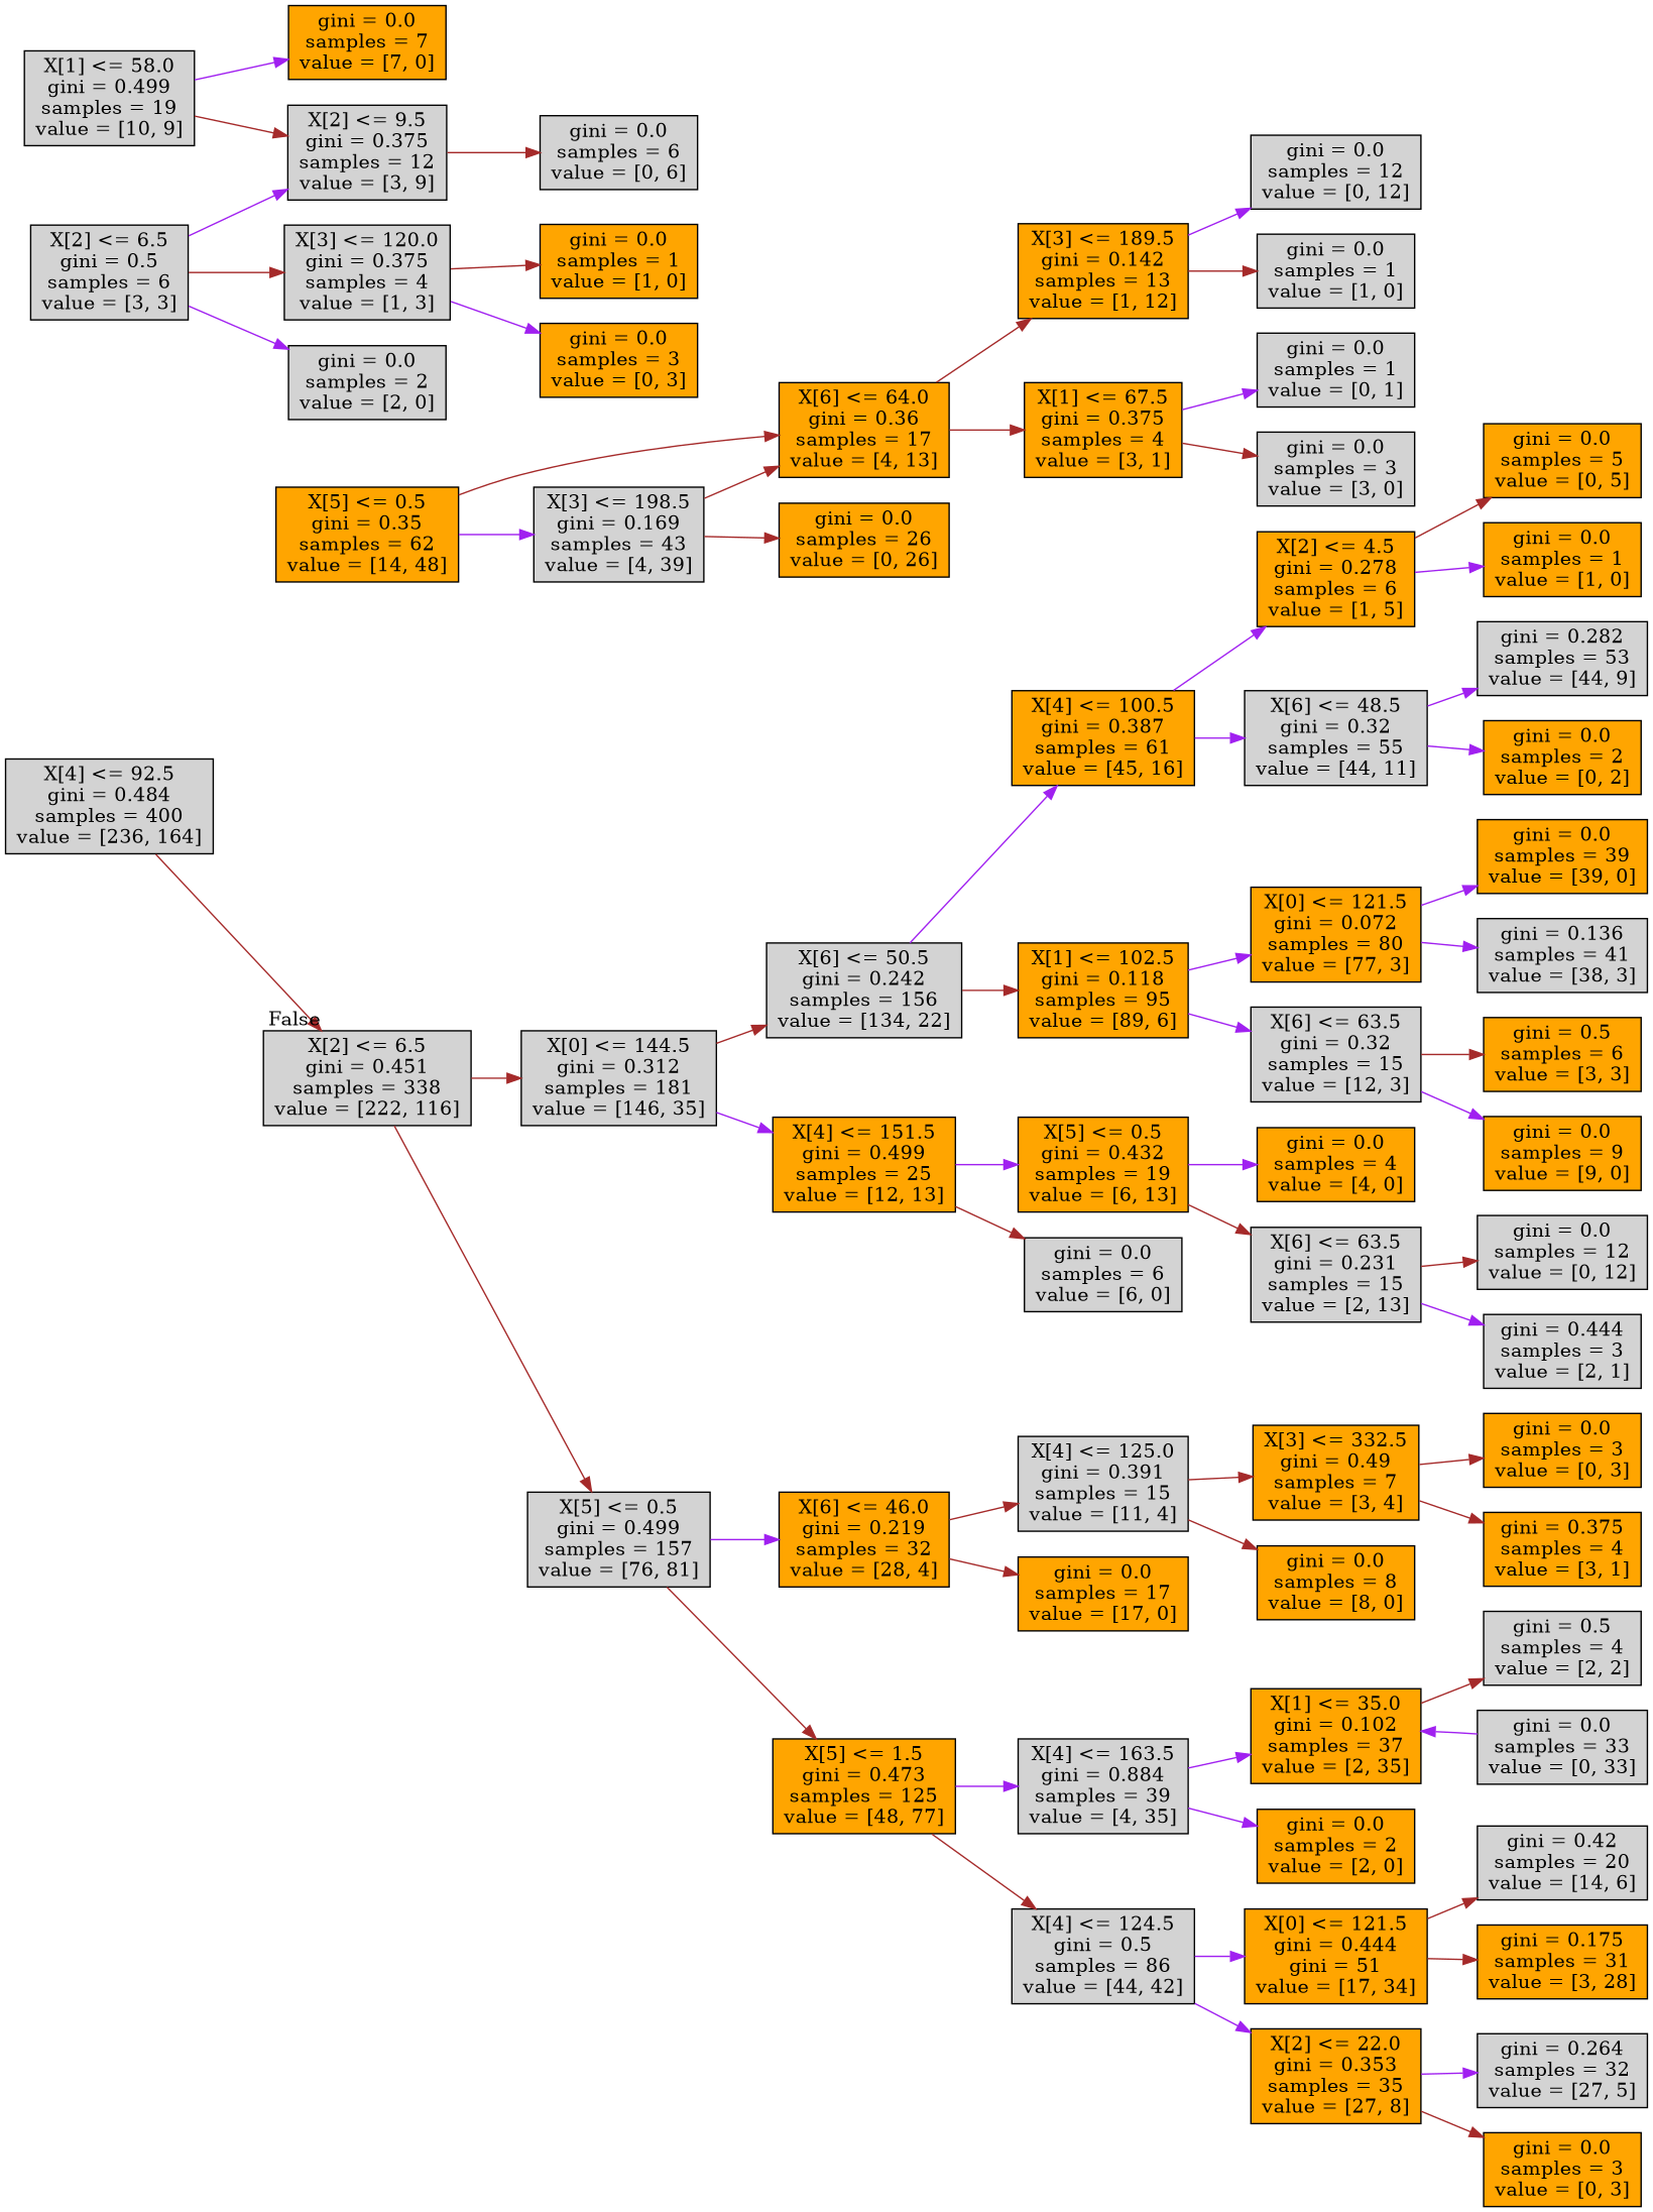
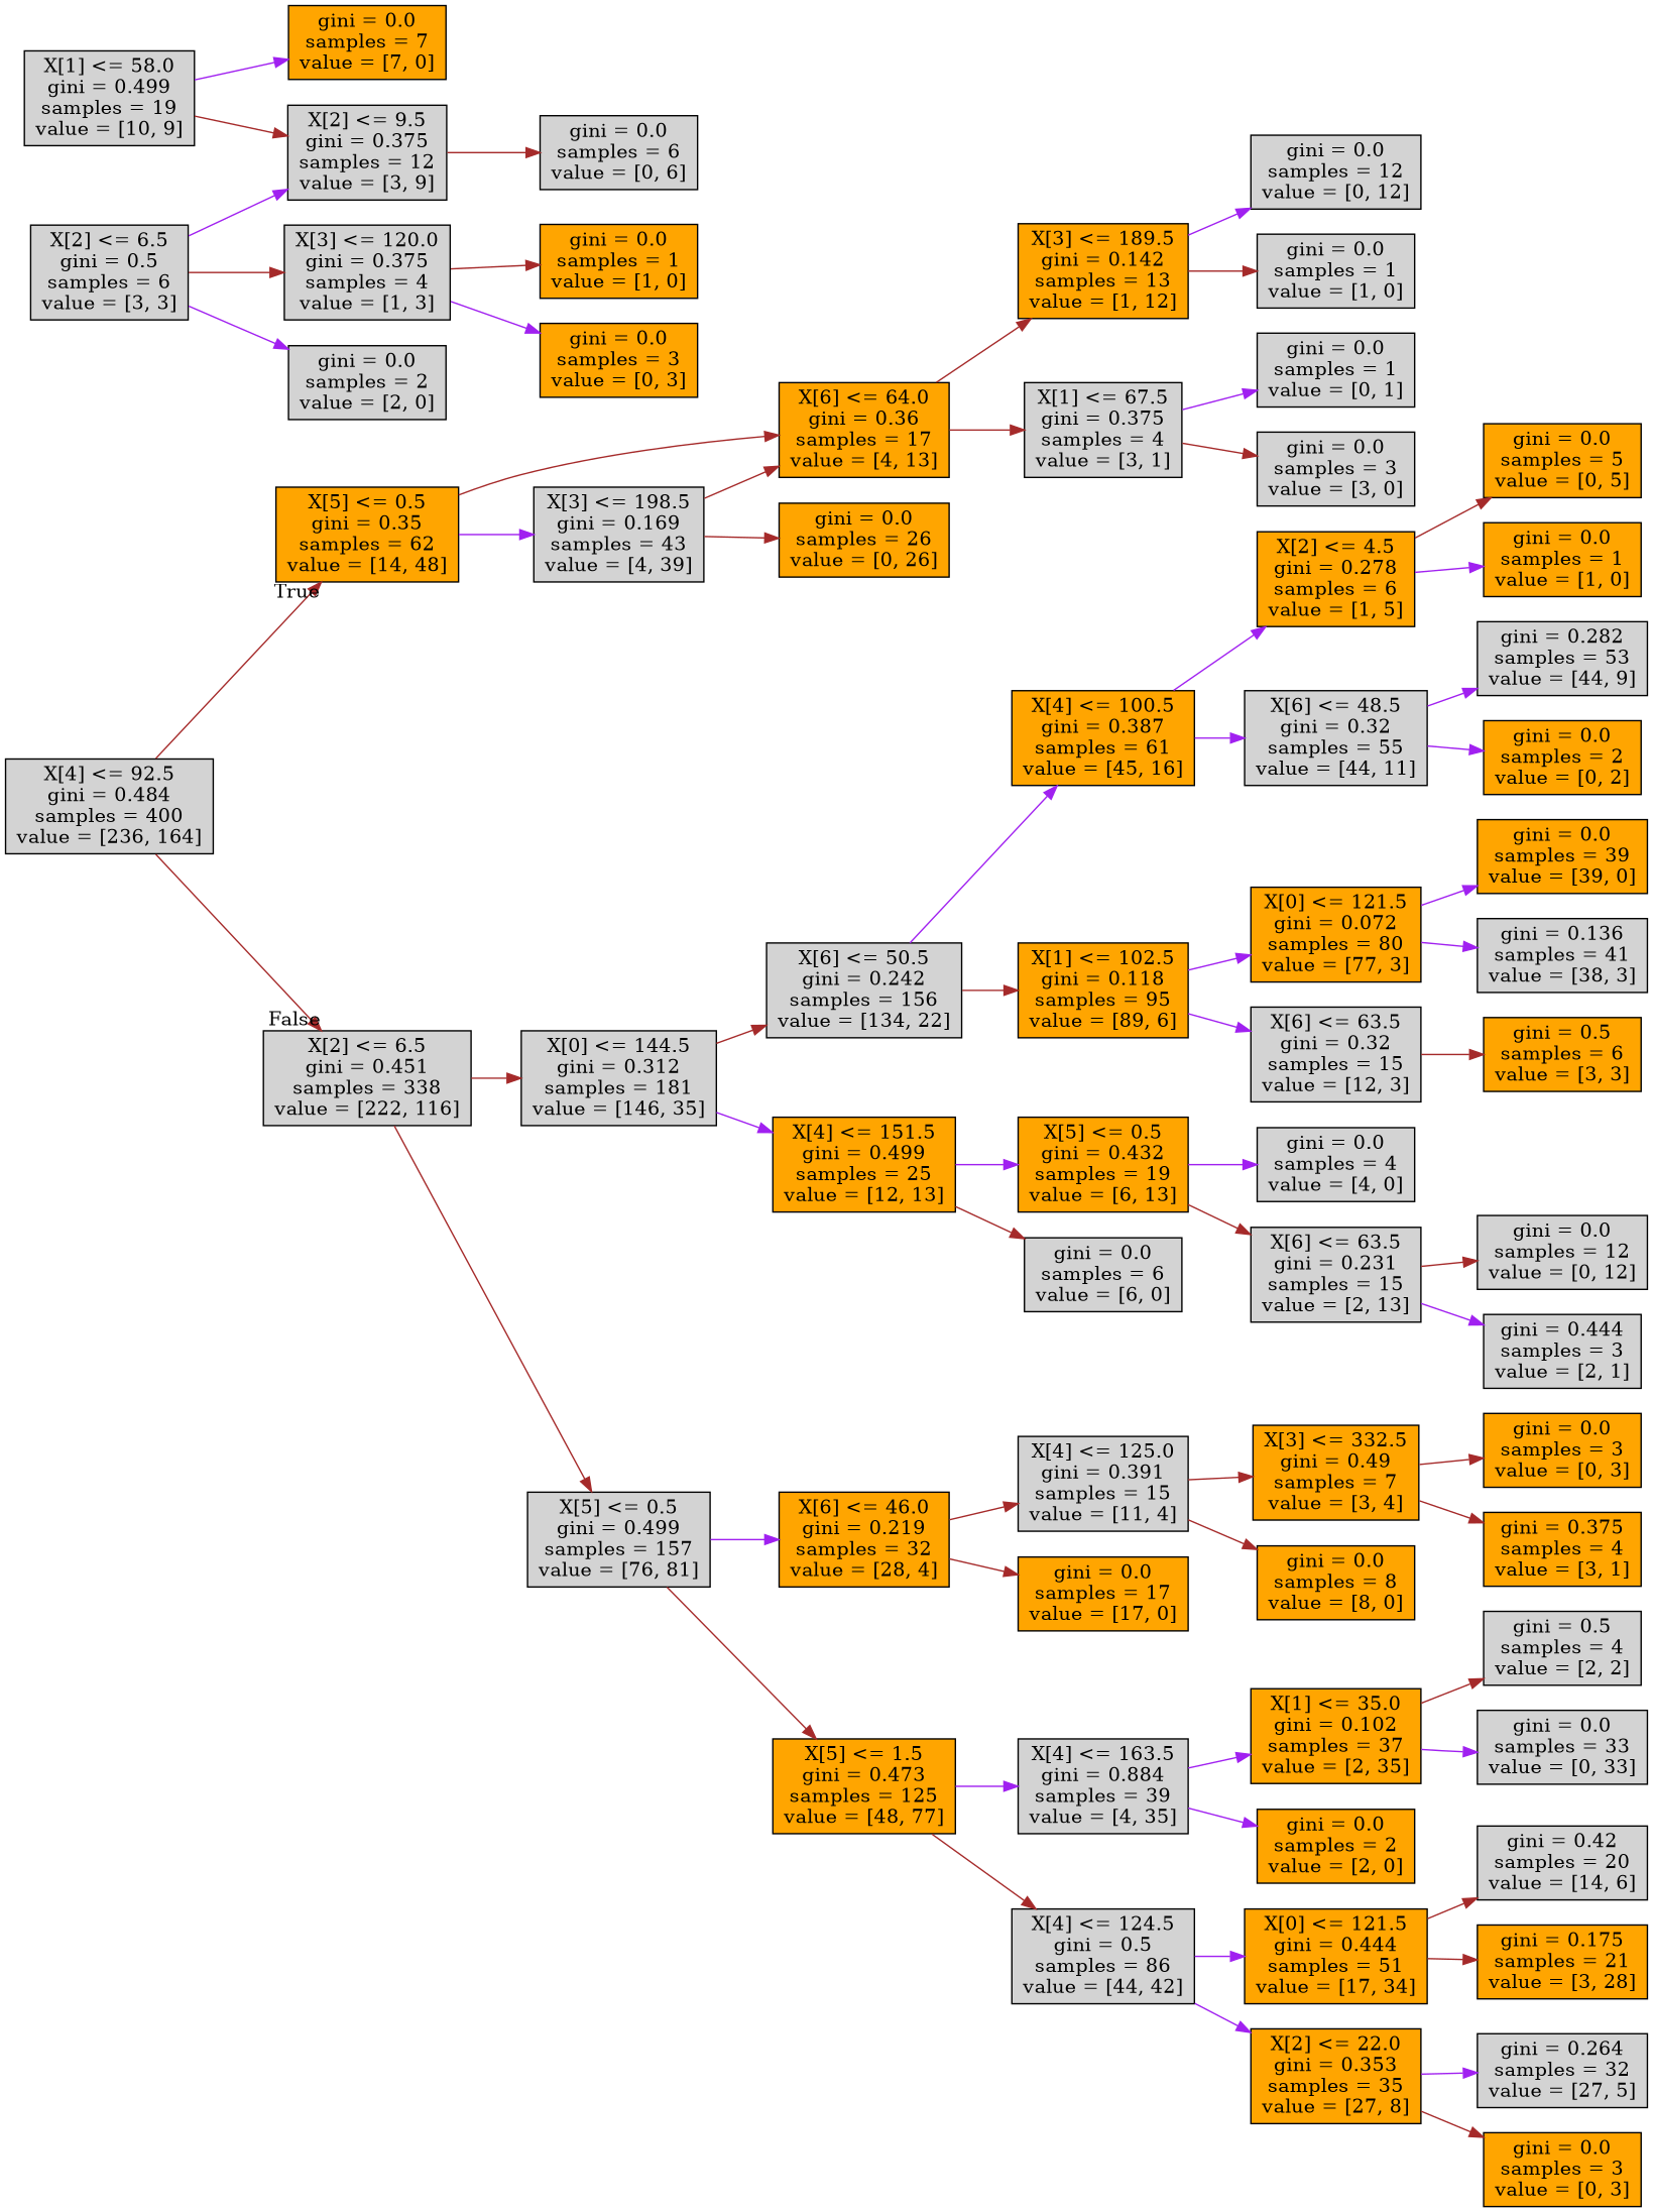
  digraph {
    rankdir=LR
    node [fillcolor=orange shape=box style=filled]
    edge [color=brown]
    n1 [fillcolor=lightgrey label="X[4] <= 92.5\ngini = 0.484\nsamples = 400\nvalue = [236, 164]"]
    n2 [label="X[5] <= 0.5\ngini = 0.35\nsamples = 62\nvalue = [14, 48]"]
    n3 [fillcolor=lightgrey label="X[2] <= 6.5\ngini = 0.451\nsamples = 338\nvalue = [222, 116]"]
    n4 [fillcolor=lightgrey label="X[3] <= 198.5\ngini = 0.169\nsamples = 43\nvalue = [4, 39]"]
    n5 [label="X[6] <= 64.0\ngini = 0.36\nsamples = 17\nvalue = [4, 13]"]
    n6 [fillcolor=lightgrey label="X[0] <= 144.5\ngini = 0.312\nsamples = 181\nvalue = [146, 35]"]
    n7 [fillcolor=lightgrey label="X[5] <= 0.5\ngini = 0.499\nsamples = 157\nvalue = [76, 81]"]
    n8 [fillcolor=lightgrey label="X[1] <= 58.0\ngini = 0.499\nsamples = 19\nvalue = [10, 9]"]
    n9 [label="gini = 0.0\nsamples = 7\nvalue = [7, 0]"]
    n10 [fillcolor=lightgrey label="X[2] <= 9.5\ngini = 0.375\nsamples = 12\nvalue = [3, 9]"]
    n11 [label="gini = 0.0\nsamples = 26\nvalue = [0, 26]"]
    n12 [fillcolor=lightgrey label="gini = 0.0\nsamples = 6\nvalue = [0, 6]"]
    n13 [fillcolor=lightgrey label="X[2] <= 6.5\ngini = 0.5\nsamples = 6\nvalue = [3, 3]"]
    n14 [fillcolor=lightgrey label="X[3] <= 120.0\ngini = 0.375\nsamples = 4\nvalue = [1, 3]"]
    n15 [fillcolor=lightgrey label="gini = 0.0\nsamples = 2\nvalue = [2, 0]"]
    n16 [label="gini = 0.0\nsamples = 1\nvalue = [1, 0]"]
    n17 [label="gini = 0.0\nsamples = 3\nvalue = [0, 3]"]
    n18 [label="X[3] <= 189.5\ngini = 0.142\nsamples = 13\nvalue = [1, 12]"]
-   n19 [label="X[1] <= 67.5\ngini = 0.375\nsamples = 4\nvalue = [3, 1]"]
+   n19 [fillcolor=lightgrey label="X[1] <= 67.5\ngini = 0.375\nsamples = 4\nvalue = [3, 1]"]
    n20 [fillcolor=lightgrey label="gini = 0.0\nsamples = 12\nvalue = [0, 12]"]
    n21 [fillcolor=lightgrey label="gini = 0.0\nsamples = 1\nvalue = [1, 0]"]
    n22 [fillcolor=lightgrey label="gini = 0.0\nsamples = 1\nvalue = [0, 1]"]
    n23 [fillcolor=lightgrey label="gini = 0.0\nsamples = 3\nvalue = [3, 0]"]
    n24 [fillcolor=lightgrey label="X[6] <= 50.5\ngini = 0.242\nsamples = 156\nvalue = [134, 22]"]
    n25 [label="X[4] <= 151.5\ngini = 0.499\nsamples = 25\nvalue = [12, 13]"]
    n26 [label="X[6] <= 46.0\ngini = 0.219\nsamples = 32\nvalue = [28, 4]"]
    n27 [label="X[5] <= 1.5\ngini = 0.473\nsamples = 125\nvalue = [48, 77]"]
    n28 [label="X[4] <= 100.5\ngini = 0.387\nsamples = 61\nvalue = [45, 16]"]
    n29 [label="X[1] <= 102.5\ngini = 0.118\nsamples = 95\nvalue = [89, 6]"]
    n30 [label="X[5] <= 0.5\ngini = 0.432\nsamples = 19\nvalue = [6, 13]"]
    n31 [fillcolor=lightgrey label="gini = 0.0\nsamples = 6\nvalue = [6, 0]"]
    n32 [label="X[2] <= 4.5\ngini = 0.278\nsamples = 6\nvalue = [1, 5]"]
    n33 [fillcolor=lightgrey label="X[6] <= 48.5\ngini = 0.32\nsamples = 55\nvalue = [44, 11]"]
    n34 [label="X[0] <= 121.5\ngini = 0.072\nsamples = 80\nvalue = [77, 3]"]
    n35 [fillcolor=lightgrey label="X[6] <= 63.5\ngini = 0.32\nsamples = 15\nvalue = [12, 3]"]
    n36 [label="gini = 0.0\nsamples = 5\nvalue = [0, 5]"]
    n37 [label="gini = 0.0\nsamples = 1\nvalue = [1, 0]"]
    n38 [fillcolor=lightgrey label="gini = 0.282\nsamples = 53\nvalue = [44, 9]"]
    n39 [label="gini = 0.0\nsamples = 2\nvalue = [0, 2]"]
    n40 [label="gini = 0.0\nsamples = 39\nvalue = [39, 0]"]
    n41 [fillcolor=lightgrey label="gini = 0.136\nsamples = 41\nvalue = [38, 3]"]
    n42 [label="gini = 0.5\nsamples = 6\nvalue = [3, 3]"]
-   n43 [label="gini = 0.0\nsamples = 9\nvalue = [9, 0]"]
-   n44 [label="gini = 0.0\nsamples = 4\nvalue = [4, 0]"]
+   n44 [fillcolor=lightgrey label="gini = 0.0\nsamples = 4\nvalue = [4, 0]"]
    n45 [fillcolor=lightgrey label="X[6] <= 63.5\ngini = 0.231\nsamples = 15\nvalue = [2, 13]"]
    n46 [fillcolor=lightgrey label="gini = 0.0\nsamples = 12\nvalue = [0, 12]"]
    n47 [fillcolor=lightgrey label="gini = 0.444\nsamples = 3\nvalue = [2, 1]"]
    n48 [fillcolor=lightgrey label="X[4] <= 125.0\ngini = 0.391\nsamples = 15\nvalue = [11, 4]"]
    n49 [label="gini = 0.0\nsamples = 17\nvalue = [17, 0]"]
    n50 [fillcolor=lightgrey label="X[4] <= 163.5\ngini = 0.884\nsamples = 39\nvalue = [4, 35]"]
    n51 [fillcolor=lightgrey label="X[4] <= 124.5\ngini = 0.5\nsamples = 86\nvalue = [44, 42]"]
    n52 [label="X[3] <= 332.5\ngini = 0.49\nsamples = 7\nvalue = [3, 4]"]
    n53 [label="gini = 0.0\nsamples = 8\nvalue = [8, 0]"]
    n54 [label="gini = 0.0\nsamples = 3\nvalue = [0, 3]"]
    n55 [label="gini = 0.375\nsamples = 4\nvalue = [3, 1]"]
    n56 [label="X[1] <= 35.0\ngini = 0.102\nsamples = 37\nvalue = [2, 35]"]
    n57 [label="gini = 0.0\nsamples = 2\nvalue = [2, 0]"]
-   n58 [label="X[0] <= 121.5\ngini = 0.444\ngini = 51\nvalue = [17, 34]"]
+   n58 [label="X[0] <= 121.5\ngini = 0.444\nsamples = 51\nvalue = [17, 34]"]
    n59 [label="X[2] <= 22.0\ngini = 0.353\nsamples = 35\nvalue = [27, 8]"]
    n60 [fillcolor=lightgrey label="gini = 0.5\nsamples = 4\nvalue = [2, 2]"]
    n61 [fillcolor=lightgrey label="gini = 0.0\nsamples = 33\nvalue = [0, 33]"]
    n62 [fillcolor=lightgrey label="gini = 0.42\nsamples = 20\nvalue = [14, 6]"]
-   n63 [label="gini = 0.175\nsamples = 31\nvalue = [3, 28]"]
+   n63 [label="gini = 0.175\nsamples = 21\nvalue = [3, 28]"]
    n64 [fillcolor=lightgrey label="gini = 0.264\nsamples = 32\nvalue = [27, 5]"]
    n65 [label="gini = 0.0\nsamples = 3\nvalue = [0, 3]"]
+   n1 -> n2 [headlabel=True labelangle=45 labeldistance=2.5]
    n1 -> n3 [headlabel=False labelangle=-45 labeldistance=2.5]
    n2 -> n4 [color=purple]
    n2 -> n5
    n3 -> n6
    n3 -> n7
    n4 -> n5
    n4 -> n11
    n5 -> n18
    n5 -> n19
    n6 -> n24
    n6 -> n25 [color=purple]
    n7 -> n26 [color=purple]
    n7 -> n27
    n8 -> n9 [color=purple]
    n8 -> n10
    n10 -> n12
    n13 -> n10 [color=purple]
    n13 -> n14
    n13 -> n15 [color=purple]
    n14 -> n16
    n14 -> n17 [color=purple]
    n18 -> n20 [color=purple]
    n18 -> n21
    n19 -> n22 [color=purple]
    n19 -> n23
    n24 -> n28 [color=purple]
    n24 -> n29
    n25 -> n30 [color=purple]
    n25 -> n31
    n26 -> n48
    n26 -> n49
    n27 -> n50 [color=purple]
    n27 -> n51
    n28 -> n32 [color=purple]
    n28 -> n33 [color=purple]
    n29 -> n34 [color=purple]
    n29 -> n35 [color=purple]
    n30 -> n44 [color=purple]
    n30 -> n45
    n32 -> n36
    n32 -> n37 [color=purple]
    n33 -> n38 [color=purple]
    n33 -> n39 [color=purple]
    n34 -> n40 [color=purple]
    n34 -> n41 [color=purple]
    n35 -> n42
-   n35 -> n43 [color=purple]
    n45 -> n46
    n45 -> n47 [color=purple]
    n48 -> n52
    n48 -> n53
    n50 -> n56 [color=purple]
    n50 -> n57 [color=purple]
    n51 -> n58 [color=purple]
    n51 -> n59 [color=purple]
    n52 -> n54
    n52 -> n55
    n56 -> n60
-   n61 -> n56 [color=purple]
+   n56 -> n61 [color=purple]
    n58 -> n62
    n58 -> n63
    n59 -> n64 [color=purple]
    n59 -> n65
  }
